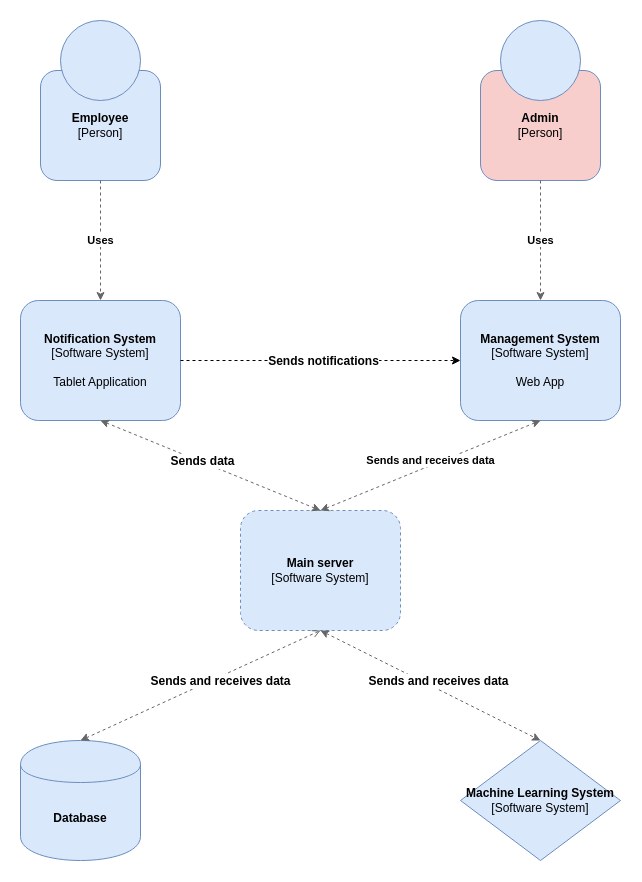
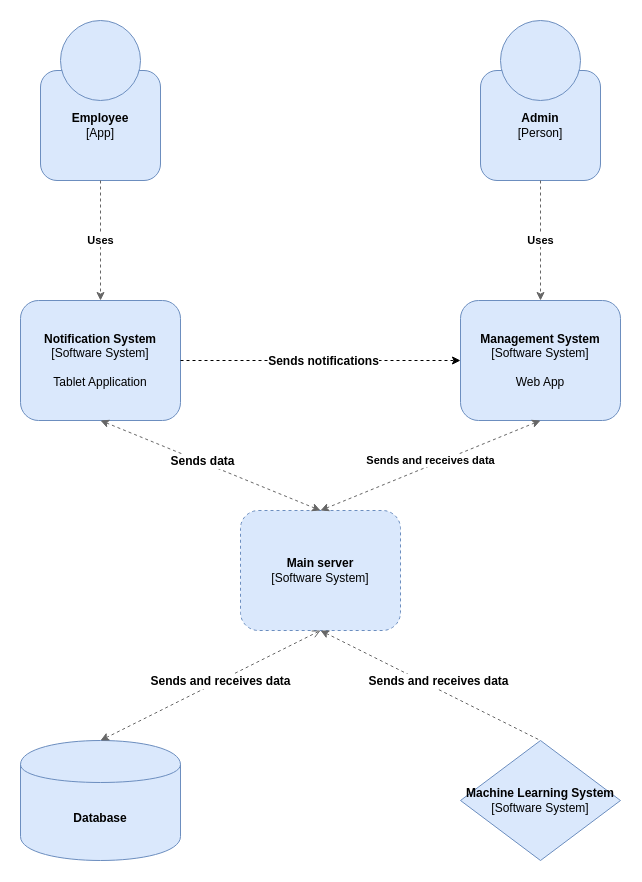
  <mxCell id="0" />
  <mxCell id="1" parent="0" />
- <mxCell id="2" value="&lt;b&gt;Employee&lt;/b&gt;&lt;br&gt;[Person]&lt;br&gt;" style="rounded=1;whiteSpace=wrap;html=1;fillColor=#dae8fc;strokeColor=#6c8ebf;" parent="1" vertex="1"><mxGeometry x="40" y="70" width="120" height="110" as="geometry" /></mxCell>
+ <mxCell id="2" value="&lt;b&gt;Employee&lt;/b&gt;&lt;br&gt;[App]&lt;br&gt;" style="rounded=1;whiteSpace=wrap;html=1;fillColor=#dae8fc;strokeColor=#6c8ebf;" parent="1" vertex="1"><mxGeometry x="40" y="70" width="120" height="110" as="geometry" /></mxCell>
  <mxCell id="3" value="" style="ellipse;whiteSpace=wrap;html=1;aspect=fixed;fillColor=#dae8fc;strokeColor=#6c8ebf;" parent="1" vertex="1"><mxGeometry x="60" y="20" width="80" height="80" as="geometry" /></mxCell>
- <mxCell id="4" value="&lt;b&gt;Admin&lt;/b&gt;&lt;br&gt;[Person]&lt;br&gt;" style="rounded=1;whiteSpace=wrap;html=1;fillColor=#f8cecc;strokeColor=#6c8ebf;" parent="1" vertex="1"><mxGeometry x="480" y="70" width="120" height="110" as="geometry" /></mxCell>
+ <mxCell id="4" value="&lt;b&gt;Admin&lt;/b&gt;&lt;br&gt;[Person]&lt;br&gt;" style="rounded=1;whiteSpace=wrap;html=1;fillColor=#dae8fc;strokeColor=#6c8ebf;" parent="1" vertex="1"><mxGeometry x="480" y="70" width="120" height="110" as="geometry" /></mxCell>
  <mxCell id="5" value="" style="ellipse;whiteSpace=wrap;html=1;aspect=fixed;fillColor=#dae8fc;strokeColor=#6c8ebf;" parent="1" vertex="1"><mxGeometry x="500" y="20" width="80" height="80" as="geometry" /></mxCell>
  <mxCell id="6" value="&lt;b&gt;Notification System&lt;br&gt;&lt;/b&gt;[Software System]&lt;br&gt;&lt;br&gt;Tablet Application&lt;br&gt;" style="rounded=1;whiteSpace=wrap;html=1;fillColor=#dae8fc;strokeColor=#6c8ebf;" parent="1" vertex="1"><mxGeometry x="20" y="300" width="160" height="120" as="geometry" /></mxCell>
  <mxCell id="7" value="&lt;b&gt;Management System&lt;/b&gt;&lt;br&gt;[Software System]&lt;br&gt;&lt;br&gt;Web App&lt;br&gt;" style="rounded=1;whiteSpace=wrap;html=1;fillColor=#dae8fc;strokeColor=#6c8ebf;" parent="1" vertex="1"><mxGeometry x="460" y="300" width="160" height="120" as="geometry" /></mxCell>
  <mxCell id="8" value="&lt;b&gt;Main server&lt;/b&gt;&lt;br&gt;[Software System]&lt;br&gt;" style="rounded=1;whiteSpace=wrap;html=1;fillColor=#dae8fc;strokeColor=#6c8ebf;dashed=1;" parent="1" vertex="1"><mxGeometry x="240" y="510" width="160" height="120" as="geometry" /></mxCell>
- <mxCell id="9" value="&lt;b&gt;Database&lt;/b&gt;&lt;br&gt;" style="shape=cylinder;whiteSpace=wrap;html=1;boundedLbl=1;backgroundOutline=1;fillColor=#dae8fc;strokeColor=#6c8ebf;" parent="1" vertex="1"><mxGeometry x="20" y="740" width="120" height="120" as="geometry" /></mxCell>
+ <mxCell id="9" value="&lt;b&gt;Database&lt;/b&gt;&lt;br&gt;" style="shape=cylinder;whiteSpace=wrap;html=1;boundedLbl=1;backgroundOutline=1;fillColor=#dae8fc;strokeColor=#6c8ebf;" parent="1" vertex="1"><mxGeometry x="20" y="740" width="160" height="120" as="geometry" /></mxCell>
  <mxCell id="10" value="&lt;b&gt;Machine Learning System&lt;/b&gt;&lt;br&gt;[Software System]&lt;br&gt;" style="rhombus;whiteSpace=wrap;html=1;fillColor=#dae8fc;strokeColor=#6c8ebf;" parent="1" vertex="1"><mxGeometry x="460" y="740" width="160" height="120" as="geometry" /></mxCell>
  <mxCell id="11" value="" style="endArrow=open;startArrow=classic;html=1;entryX=0.5;entryY=1;entryDx=0;entryDy=0;exitX=0.5;exitY=0;exitDx=0;exitDy=0;dashed=1;fillColor=#f5f5f5;strokeColor=#666666;" parent="1" source="9" target="8" edge="1"><mxGeometry width="50" height="50" relative="1" as="geometry"><mxPoint x="75" y="700" as="sourcePoint" /><mxPoint x="125" y="650" as="targetPoint" /></mxGeometry></mxCell>
- <mxCell id="12" value="" style="endArrow=classic;startArrow=classic;html=1;entryX=0.5;entryY=0;entryDx=0;entryDy=0;dashed=1;exitX=0.5;exitY=1;exitDx=0;exitDy=0;fillColor=#f5f5f5;strokeColor=#666666;" parent="1" source="8" target="10" edge="1"><mxGeometry width="50" height="50" relative="1" as="geometry"><mxPoint x="320" y="580" as="sourcePoint" /><mxPoint x="450" y="660" as="targetPoint" /></mxGeometry></mxCell>
+ <mxCell id="12" value="" style="endArrow=none;startArrow=classic;html=1;entryX=0.5;entryY=0;entryDx=0;entryDy=0;dashed=1;exitX=0.5;exitY=1;exitDx=0;exitDy=0;fillColor=#f5f5f5;strokeColor=#666666;" parent="1" source="8" target="10" edge="1"><mxGeometry width="50" height="50" relative="1" as="geometry"><mxPoint x="320" y="580" as="sourcePoint" /><mxPoint x="450" y="660" as="targetPoint" /></mxGeometry></mxCell>
  <mxCell id="13" value="&lt;span&gt;&lt;b&gt;Sends and receives data&lt;/b&gt;&lt;/span&gt;" style="text;html=1;resizable=0;points=[];align=center;verticalAlign=middle;labelBackgroundColor=#ffffff;" parent="12" vertex="1" connectable="0"><mxGeometry x="-0.122" y="-2" relative="1" as="geometry"><mxPoint x="21.5" as="offset" /></mxGeometry></mxCell>
  <mxCell id="14" value="" style="endArrow=classic;startArrow=classic;html=1;dashed=1;exitX=0.5;exitY=1;exitDx=0;exitDy=0;entryX=0.5;entryY=0;entryDx=0;entryDy=0;fillColor=#f5f5f5;strokeColor=#666666;" parent="1" source="6" target="8" edge="1"><mxGeometry width="50" height="50" relative="1" as="geometry"><mxPoint x="90" y="560" as="sourcePoint" /><mxPoint x="140" y="510" as="targetPoint" /></mxGeometry></mxCell>
  <mxCell id="15" value="&lt;b&gt;Sends data&lt;/b&gt;" style="text;html=1;resizable=0;points=[];align=center;verticalAlign=middle;labelBackgroundColor=#ffffff;" parent="14" vertex="1" connectable="0"><mxGeometry x="-0.087" y="-1" relative="1" as="geometry"><mxPoint x="0.5" y="-2" as="offset" /></mxGeometry></mxCell>
  <mxCell id="16" value="&lt;b&gt;Sends and receives data&lt;/b&gt;" style="endArrow=classic;startArrow=classic;html=1;entryX=0.5;entryY=1;entryDx=0;entryDy=0;exitX=0.5;exitY=0;exitDx=0;exitDy=0;dashed=1;fillColor=#f5f5f5;strokeColor=#666666;" parent="1" source="8" target="7" edge="1"><mxGeometry x="0.018" y="5" width="50" height="50" relative="1" as="geometry"><mxPoint x="120" y="720" as="sourcePoint" /><mxPoint x="340" y="600" as="targetPoint" /><mxPoint as="offset" /></mxGeometry></mxCell>
  <mxCell id="17" value="&lt;b&gt;Uses&lt;/b&gt;" style="endArrow=classic;html=1;dashed=1;exitX=0.5;exitY=1;exitDx=0;exitDy=0;entryX=0.5;entryY=0;entryDx=0;entryDy=0;fillColor=#f5f5f5;strokeColor=#666666;" parent="1" source="2" target="6" edge="1"><mxGeometry width="50" height="50" relative="1" as="geometry"><mxPoint x="190" y="270" as="sourcePoint" /><mxPoint x="240" y="220" as="targetPoint" /></mxGeometry></mxCell>
  <mxCell id="18" value="&lt;b&gt;Uses&lt;/b&gt;" style="endArrow=classic;html=1;dashed=1;exitX=0.5;exitY=1;exitDx=0;exitDy=0;entryX=0.5;entryY=0;entryDx=0;entryDy=0;fillColor=#f5f5f5;strokeColor=#666666;" parent="1" source="4" target="7" edge="1"><mxGeometry width="50" height="50" relative="1" as="geometry"><mxPoint x="350" y="180" as="sourcePoint" /><mxPoint x="350" y="300" as="targetPoint" /></mxGeometry></mxCell>
  <mxCell id="19" value="&lt;span&gt;&lt;b&gt;Sends and receives data&lt;/b&gt;&lt;/span&gt;" style="text;html=1;resizable=0;points=[];align=center;verticalAlign=middle;labelBackgroundColor=#ffffff;" parent="1" vertex="1" connectable="0"><mxGeometry x="219.812" y="680.201" as="geometry"><mxPoint as="offset" /></mxGeometry></mxCell>
  <mxCell id="20" value="" style="endArrow=classic;html=1;dashed=1;entryX=0;entryY=0.5;entryDx=0;entryDy=0;exitX=1;exitY=0.5;exitDx=0;exitDy=0;" parent="1" source="6" target="7" edge="1"><mxGeometry width="50" height="50" relative="1" as="geometry"><mxPoint x="220" y="340" as="sourcePoint" /><mxPoint x="270" y="290" as="targetPoint" /></mxGeometry></mxCell>
  <mxCell id="21" value="&lt;b&gt;Sends notifications&lt;/b&gt;" style="text;html=1;resizable=0;points=[];align=center;verticalAlign=middle;labelBackgroundColor=#ffffff;" parent="20" vertex="1" connectable="0"><mxGeometry x="-0.075" y="-1" relative="1" as="geometry"><mxPoint x="12" y="-1" as="offset" /></mxGeometry></mxCell>
